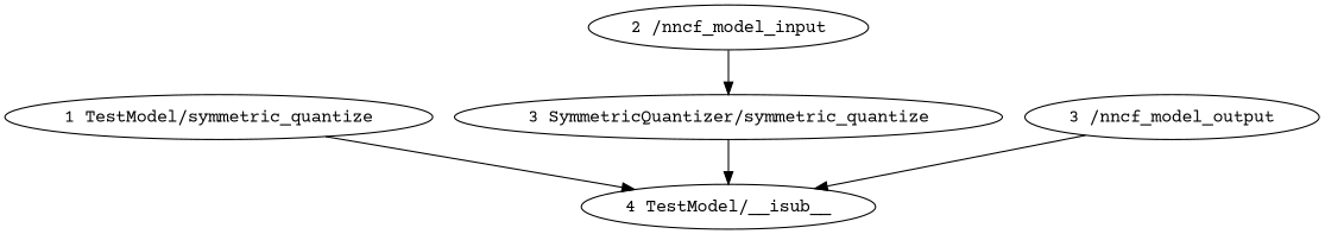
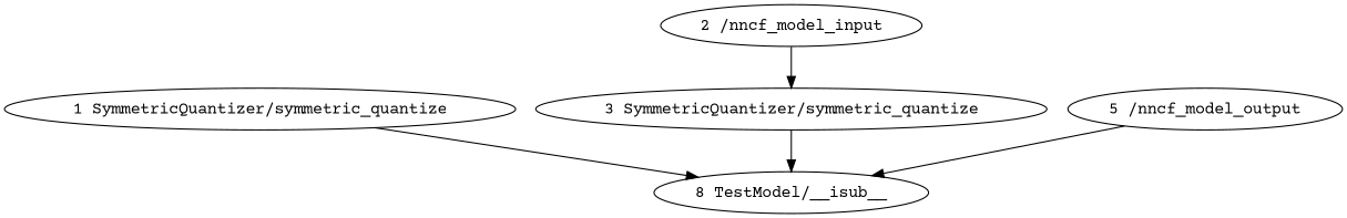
  strict digraph {
    fontname="Courier Prime"
    node [fontname="Courier Prime" type=symmetric_quantize]
    edge [fontname="Courier Prime"]
-   "1 SymmetricQuantizer/symmetric_quantize" [scope=SymmetricQuantizer label="1 TestModel/symmetric_quantize"]
-   "4 TestModel/__isub__" [scope=TestModel type=__isub__]
+   "1 SymmetricQuantizer/symmetric_quantize" [scope=SymmetricQuantizer]
+   "4 TestModel/__isub__" [scope=TestModel type=__isub__ label="8 TestModel/__isub__"]
    "3 SymmetricQuantizer/symmetric_quantize" [scope=SymmetricQuantizer]
    "2 /nncf_model_input" [type=nncf_model_input]
-   "5 /nncf_model_output" [type=nncf_model_output label="3 /nncf_model_output"]
+   "5 /nncf_model_output" [type=nncf_model_output]
    "1 SymmetricQuantizer/symmetric_quantize" -> "4 TestModel/__isub__"
    "3 SymmetricQuantizer/symmetric_quantize" -> "4 TestModel/__isub__"
    "2 /nncf_model_input" -> "3 SymmetricQuantizer/symmetric_quantize"
    "5 /nncf_model_output" -> "4 TestModel/__isub__"
  }
